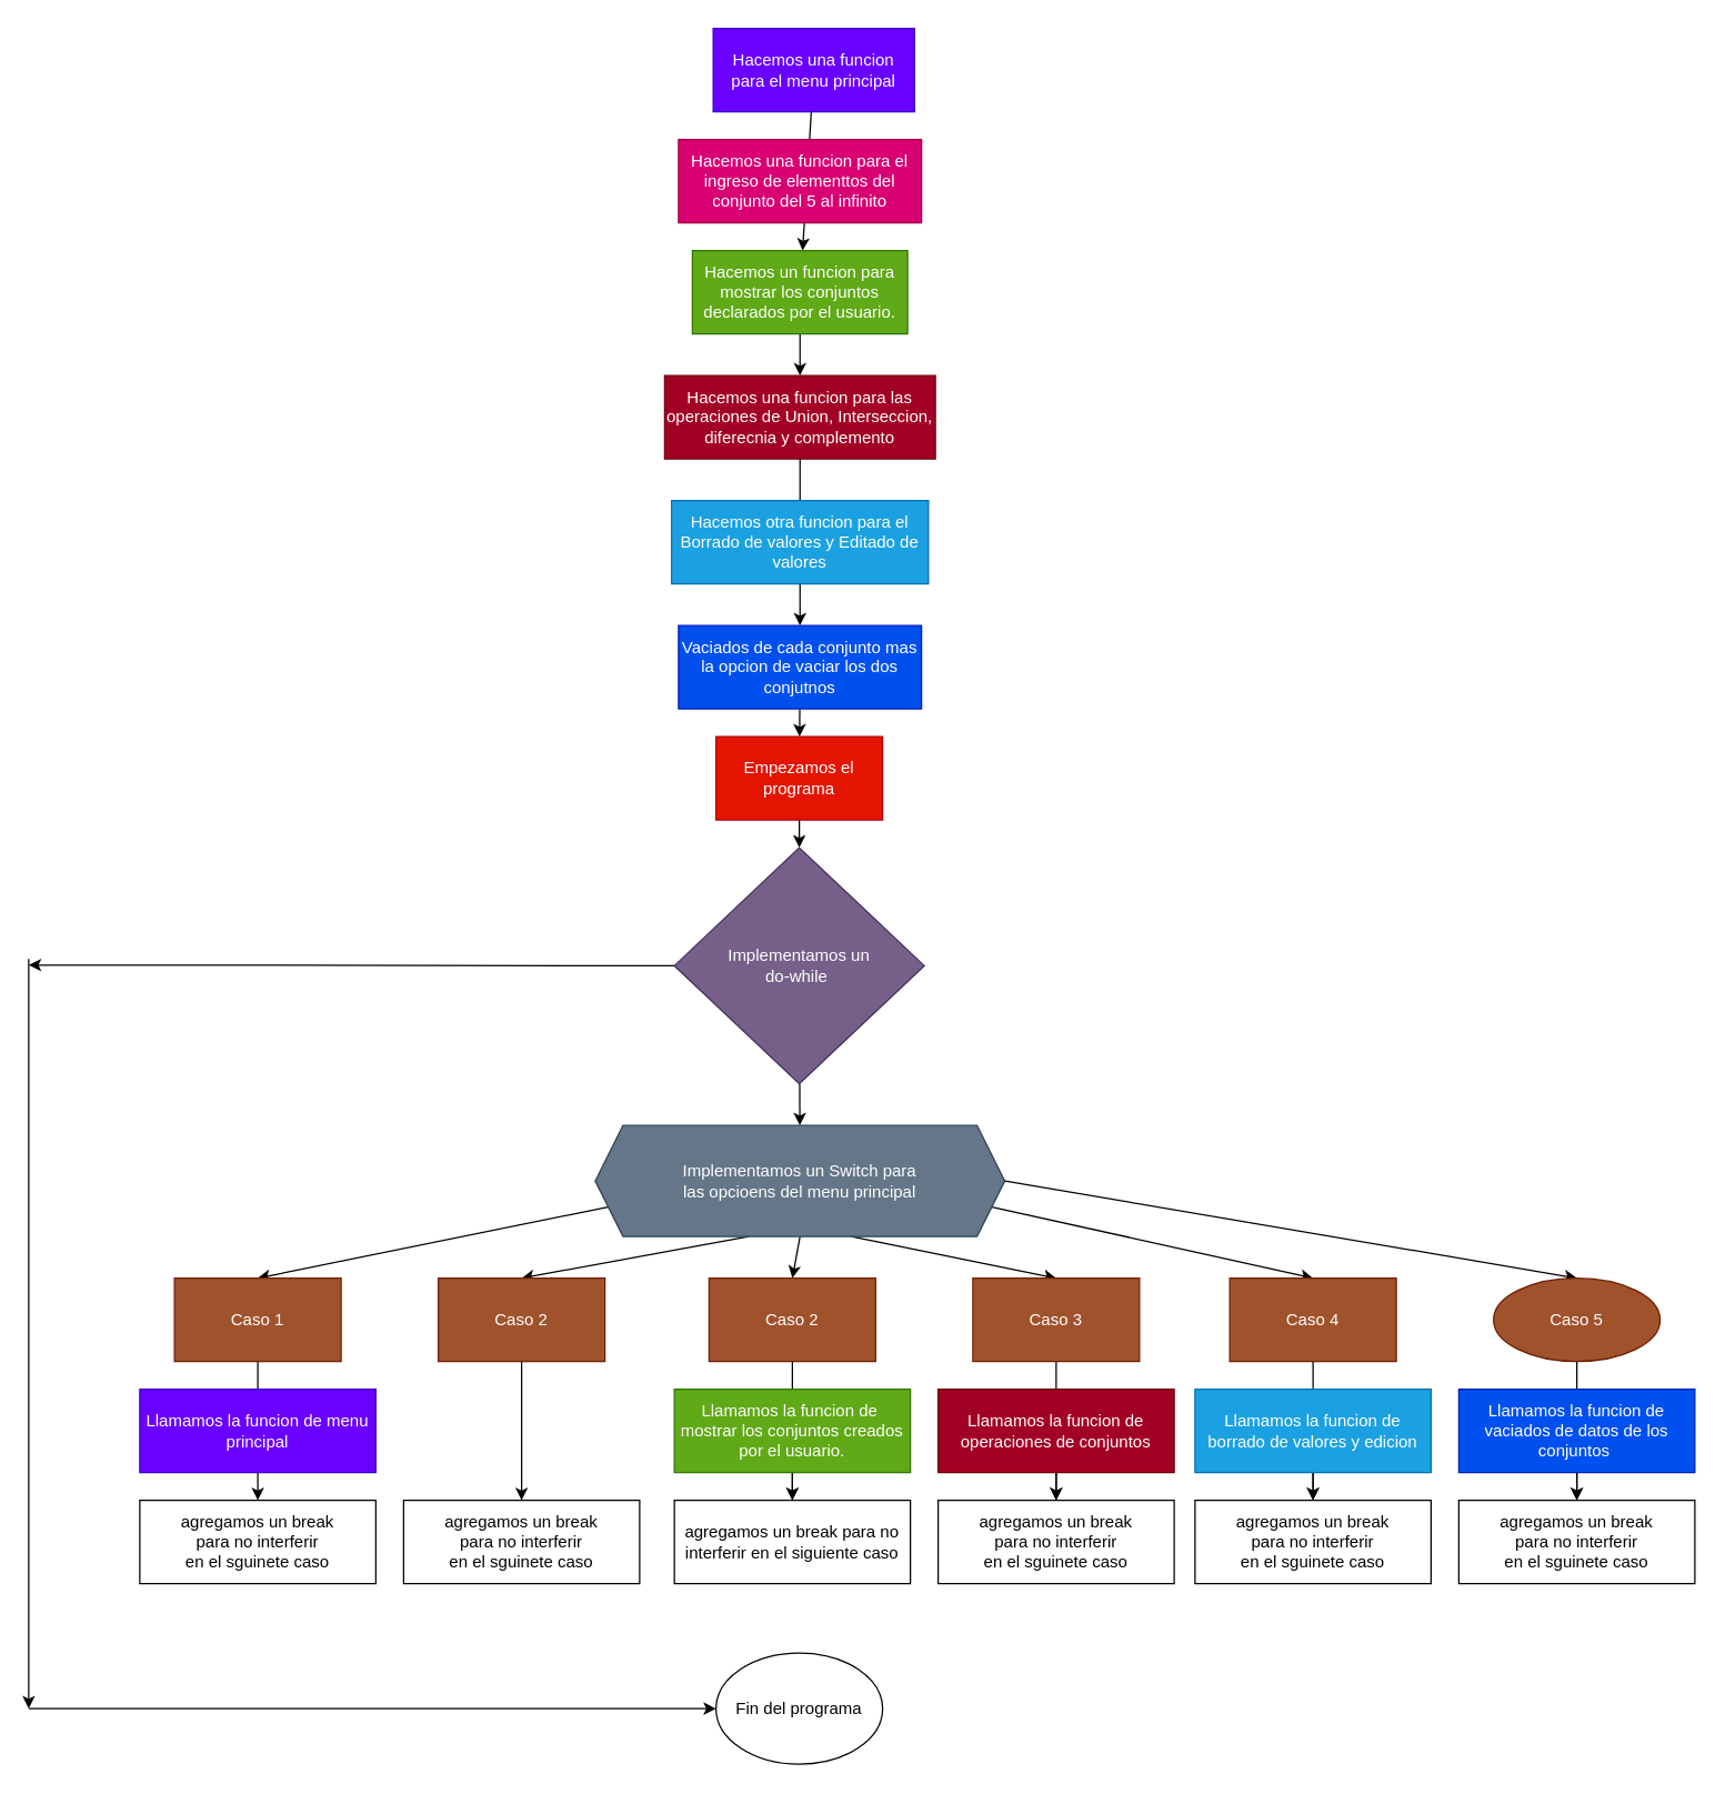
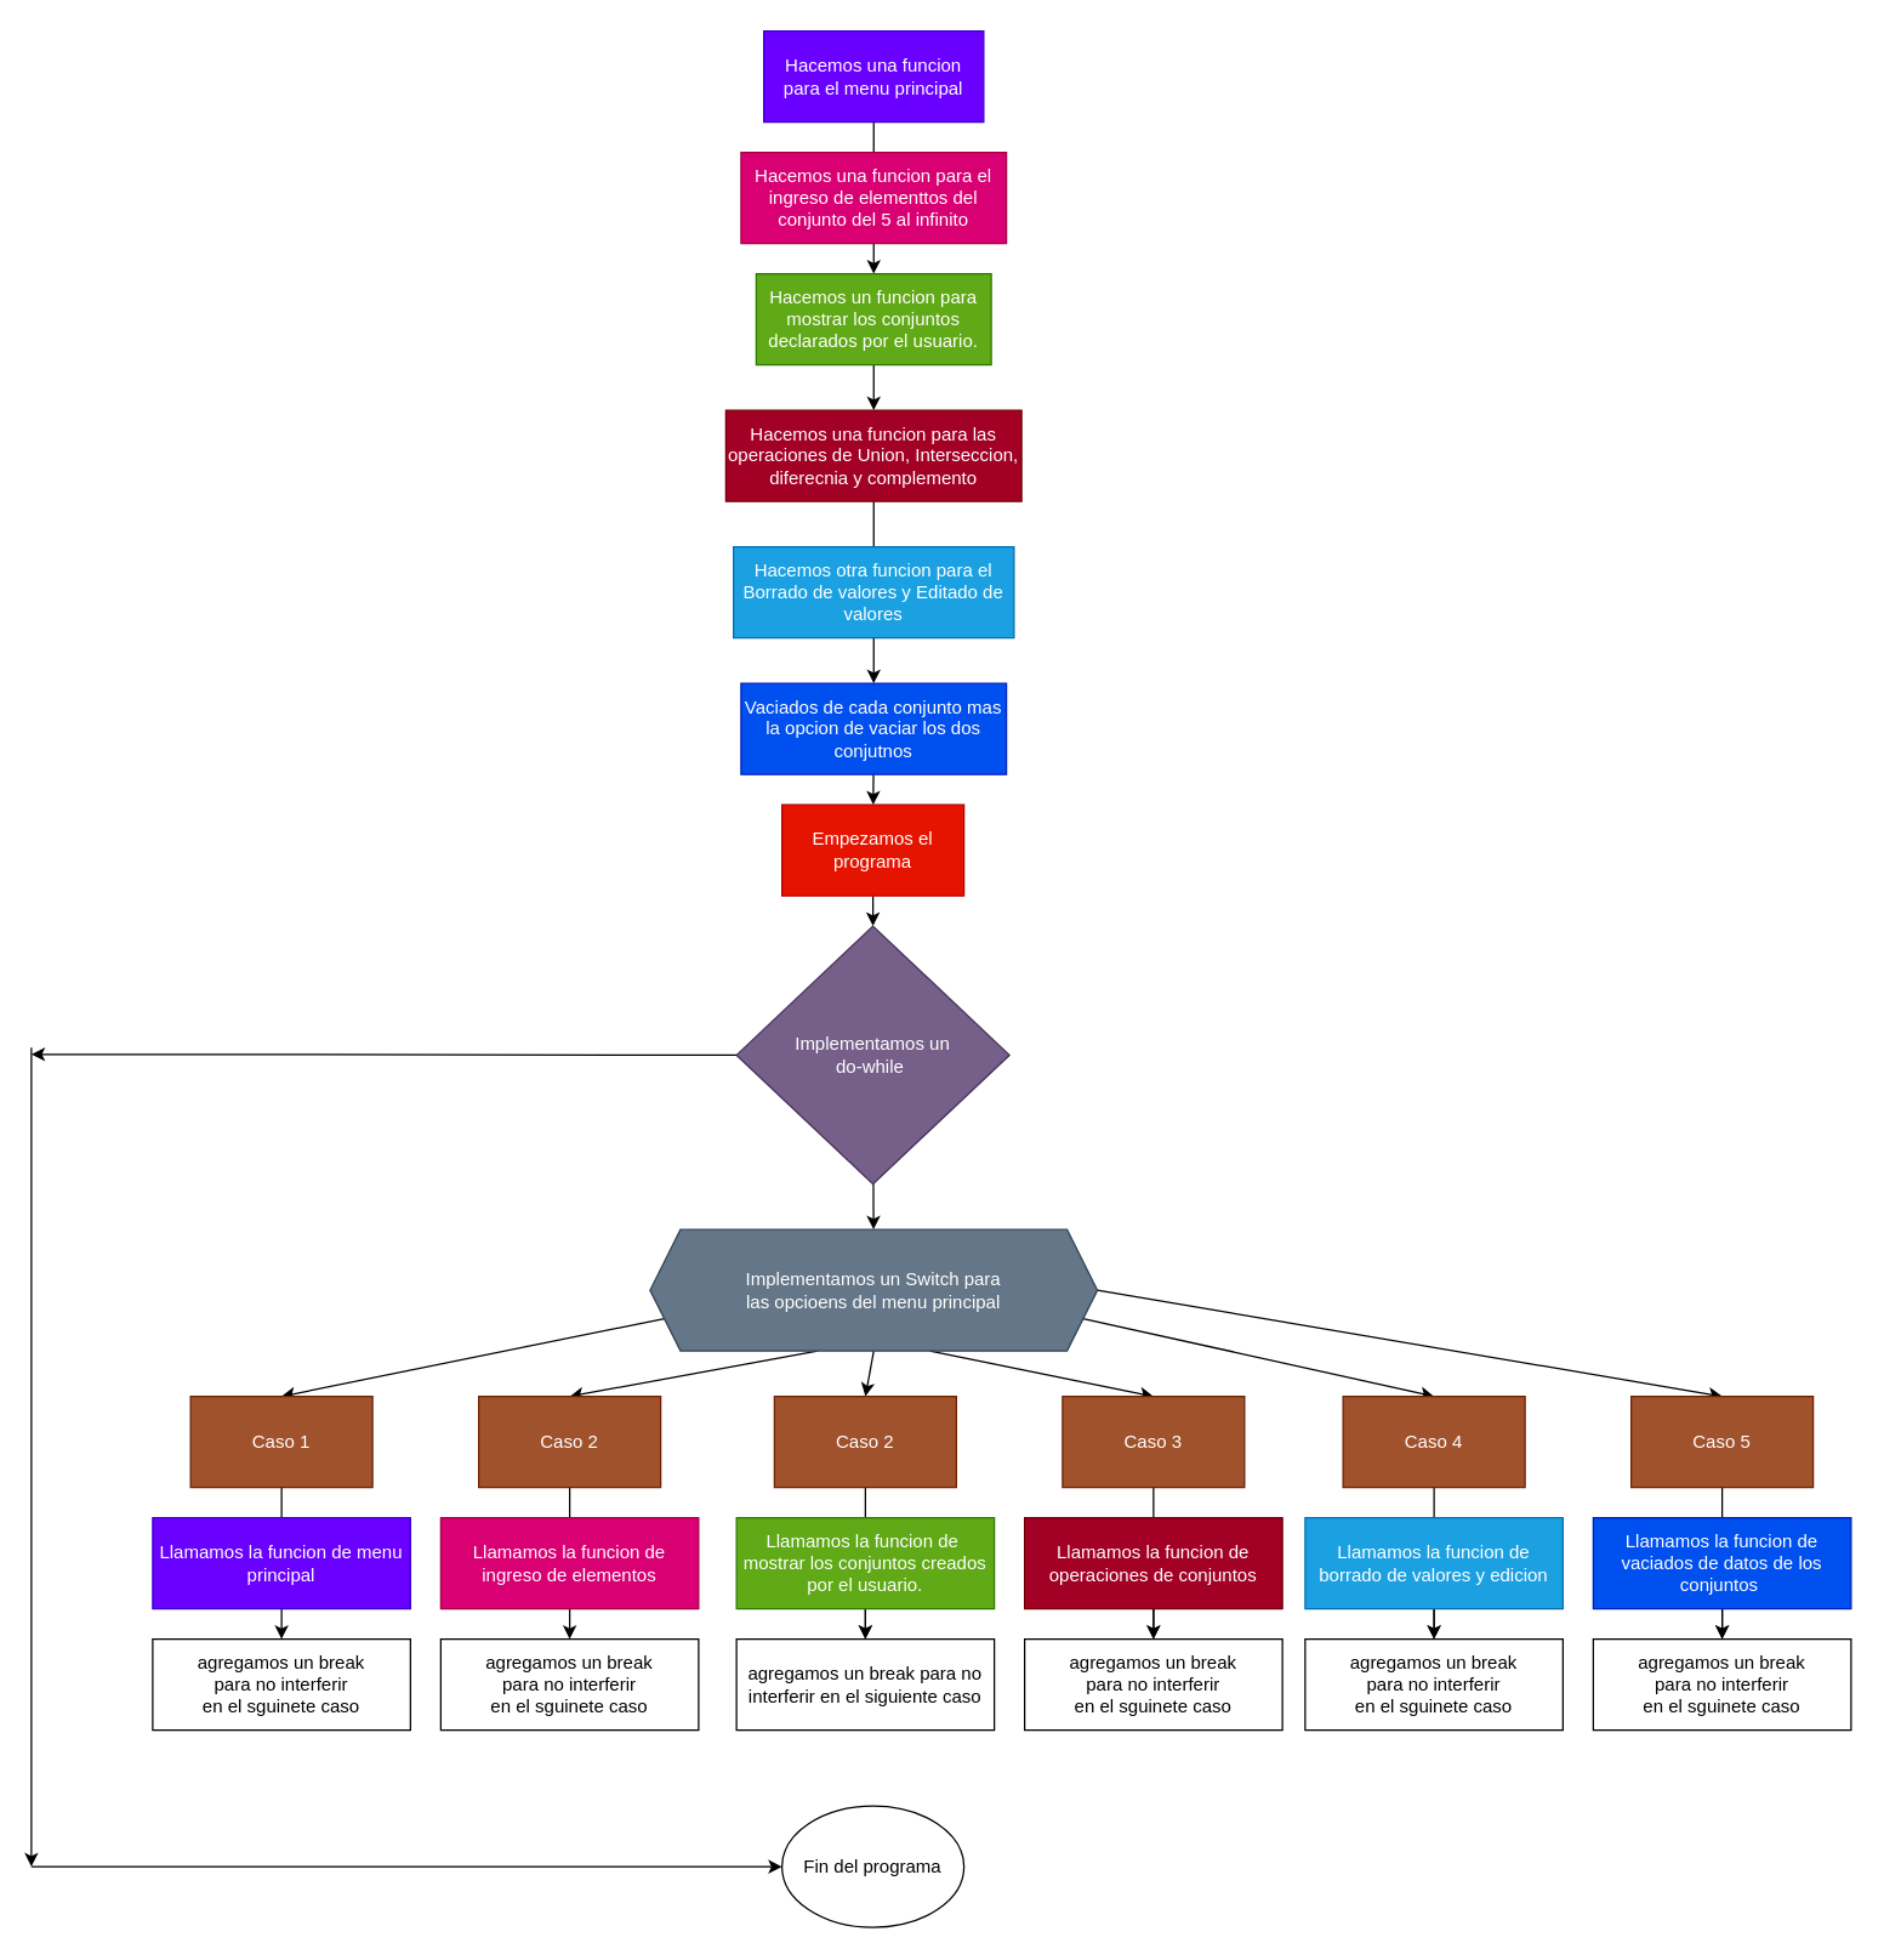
  <mxCell id="0" />
  <mxCell id="1" parent="0" />
  <mxCell id="2" value="" style="edgeStyle=none;html=1;startArrow=none;" edge="1" parent="1" source="32" target="7"><mxGeometry relative="1" as="geometry" /></mxCell>
  <mxCell id="3" value="" style="edgeStyle=none;html=1;" edge="1" parent="1" source="4" target="32"><mxGeometry relative="1" as="geometry" /></mxCell>
- <mxCell id="4" value="Hacemos una funcion para el menu principal" style="rounded=0;whiteSpace=wrap;html=1;fillColor=#6a00ff;fontColor=#ffffff;strokeColor=#3700CC;" vertex="1" parent="1"><mxGeometry x="513" y="20" width="145" height="60" as="geometry" /></mxCell>
+ <mxCell id="4" value="Hacemos una funcion para el menu principal" style="rounded=0;whiteSpace=wrap;html=1;fillColor=#6a00ff;fontColor=#ffffff;strokeColor=#3700CC;" vertex="1" parent="1"><mxGeometry x="503" y="20" width="145" height="60" as="geometry" /></mxCell>
  <mxCell id="5" value="Hacemos una funcion para el ingreso de elementtos del conjunto del 5 al infinito" style="rounded=0;whiteSpace=wrap;html=1;fillColor=#d80073;fontColor=#ffffff;strokeColor=#A50040;" vertex="1" parent="1"><mxGeometry x="488" y="100" width="175" height="60" as="geometry" /></mxCell>
  <mxCell id="6" value="" style="edgeStyle=none;html=1;" edge="1" parent="1" source="7" target="10"><mxGeometry relative="1" as="geometry" /></mxCell>
  <mxCell id="7" value="Hacemos una funcion para las operaciones de Union, Interseccion, diferecnia y complemento" style="rounded=0;whiteSpace=wrap;html=1;fillColor=#a20025;fontColor=#ffffff;strokeColor=#6F0000;" vertex="1" parent="1"><mxGeometry x="478" y="270" width="195" height="60" as="geometry" /></mxCell>
  <mxCell id="8" value="Hacemos otra funcion para el Borrado de valores y Editado de valores" style="rounded=0;whiteSpace=wrap;html=1;fillColor=#1ba1e2;fontColor=#ffffff;strokeColor=#006EAF;" vertex="1" parent="1"><mxGeometry x="483" y="360" width="185" height="60" as="geometry" /></mxCell>
  <mxCell id="9" value="" style="edgeStyle=none;html=1;" edge="1" parent="1" source="10" target="12"><mxGeometry relative="1" as="geometry" /></mxCell>
  <mxCell id="10" value="Vaciados de cada conjunto mas la opcion de vaciar los dos conjutnos" style="rounded=0;whiteSpace=wrap;html=1;fillColor=#0050ef;fontColor=#ffffff;strokeColor=#001DBC;" vertex="1" parent="1"><mxGeometry x="488" y="450" width="175" height="60" as="geometry" /></mxCell>
  <mxCell id="11" value="" style="edgeStyle=none;html=1;" edge="1" parent="1" source="12" target="15"><mxGeometry relative="1" as="geometry" /></mxCell>
  <mxCell id="12" value="Empezamos el programa" style="rounded=0;whiteSpace=wrap;html=1;fillColor=#e51400;fontColor=#ffffff;strokeColor=#B20000;" vertex="1" parent="1"><mxGeometry x="515" y="530" width="120" height="60" as="geometry" /></mxCell>
  <mxCell id="13" value="" style="edgeStyle=none;html=1;" edge="1" parent="1" source="15" target="22"><mxGeometry relative="1" as="geometry" /></mxCell>
  <mxCell id="14" style="edgeStyle=none;html=1;exitX=0;exitY=0.5;exitDx=0;exitDy=0;" edge="1" parent="1" source="15"><mxGeometry relative="1" as="geometry"><mxPoint x="20" y="694.5" as="targetPoint" /></mxGeometry></mxCell>
  <mxCell id="15" value="Implementamos un &lt;br&gt;do-while&amp;nbsp;" style="rhombus;whiteSpace=wrap;html=1;fillColor=#76608a;fontColor=#ffffff;strokeColor=#432D57;" vertex="1" parent="1"><mxGeometry x="485" y="610" width="180" height="170" as="geometry" /></mxCell>
  <mxCell id="16" style="edgeStyle=none;html=1;exitX=0;exitY=0.75;exitDx=0;exitDy=0;entryX=0.5;entryY=0;entryDx=0;entryDy=0;" edge="1" parent="1" source="22" target="24"><mxGeometry relative="1" as="geometry" /></mxCell>
  <mxCell id="17" style="edgeStyle=none;html=1;exitX=0.375;exitY=1;exitDx=0;exitDy=0;entryX=0.5;entryY=0;entryDx=0;entryDy=0;" edge="1" parent="1" source="22" target="52"><mxGeometry relative="1" as="geometry" /></mxCell>
  <mxCell id="18" style="edgeStyle=none;html=1;exitX=0.5;exitY=1;exitDx=0;exitDy=0;entryX=0.5;entryY=0;entryDx=0;entryDy=0;" edge="1" parent="1" source="22" target="28"><mxGeometry relative="1" as="geometry" /></mxCell>
  <mxCell id="19" style="edgeStyle=none;html=1;exitX=0.625;exitY=1;exitDx=0;exitDy=0;entryX=0.5;entryY=0;entryDx=0;entryDy=0;" edge="1" parent="1" source="22" target="34"><mxGeometry relative="1" as="geometry" /></mxCell>
  <mxCell id="20" style="edgeStyle=none;html=1;exitX=1;exitY=0.75;exitDx=0;exitDy=0;entryX=0.5;entryY=0;entryDx=0;entryDy=0;" edge="1" parent="1" source="22" target="39"><mxGeometry relative="1" as="geometry" /></mxCell>
  <mxCell id="21" style="edgeStyle=none;html=1;exitX=1;exitY=0.5;exitDx=0;exitDy=0;entryX=0.5;entryY=0;entryDx=0;entryDy=0;" edge="1" parent="1" source="22" target="44"><mxGeometry relative="1" as="geometry" /></mxCell>
  <mxCell id="22" value="Implementamos un Switch para &lt;br&gt;las opcioens del menu principal" style="shape=hexagon;perimeter=hexagonPerimeter2;whiteSpace=wrap;html=1;fixedSize=1;fillColor=#647687;fontColor=#ffffff;strokeColor=#314354;" vertex="1" parent="1"><mxGeometry x="428" y="810" width="295" height="80" as="geometry" /></mxCell>
  <mxCell id="23" value="" style="edgeStyle=none;html=1;" edge="1" parent="1" source="24"><mxGeometry relative="1" as="geometry"><mxPoint x="185" y="1080" as="targetPoint" /></mxGeometry></mxCell>
  <mxCell id="24" value="Caso 1" style="rounded=0;whiteSpace=wrap;html=1;fillColor=#a0522d;fontColor=#ffffff;strokeColor=#6D1F00;" vertex="1" parent="1"><mxGeometry x="125" y="920" width="120" height="60" as="geometry" /></mxCell>
  <mxCell id="25" value="Llamamos la funcion de menu principal" style="rounded=0;whiteSpace=wrap;html=1;fillColor=#6a00ff;fontColor=#ffffff;strokeColor=#3700CC;" vertex="1" parent="1"><mxGeometry x="100" y="1000" width="170" height="60" as="geometry" /></mxCell>
  <mxCell id="26" value="agregamos un break&lt;br&gt;para no interferir&lt;br&gt;en el sguinete caso" style="rounded=0;whiteSpace=wrap;html=1;" vertex="1" parent="1"><mxGeometry x="100" y="1080" width="170" height="60" as="geometry" /></mxCell>
  <mxCell id="27" value="" style="edgeStyle=none;html=1;" edge="1" parent="1" source="28" target="31"><mxGeometry relative="1" as="geometry" /></mxCell>
  <mxCell id="28" value="Caso 2" style="rounded=0;whiteSpace=wrap;html=1;fillColor=#a0522d;fontColor=#ffffff;strokeColor=#6D1F00;" vertex="1" parent="1"><mxGeometry x="510" y="920" width="120" height="60" as="geometry" /></mxCell>
  <mxCell id="29" value="" style="edgeStyle=none;html=1;" edge="1" parent="1" source="30" target="31"><mxGeometry relative="1" as="geometry" /></mxCell>
  <mxCell id="30" value="Llamamos la funcion de&amp;nbsp; mostrar los conjuntos creados por el usuario." style="rounded=0;whiteSpace=wrap;html=1;fillColor=#60a917;fontColor=#ffffff;strokeColor=#2D7600;" vertex="1" parent="1"><mxGeometry x="485" y="1000" width="170" height="60" as="geometry" /></mxCell>
  <mxCell id="31" value="agregamos un break para no interferir en el siguiente caso" style="rounded=0;whiteSpace=wrap;html=1;" vertex="1" parent="1"><mxGeometry x="485" y="1080" width="170" height="60" as="geometry" /></mxCell>
  <mxCell id="32" value="Hacemos un funcion para mostrar los conjuntos declarados por el usuario." style="rounded=0;whiteSpace=wrap;html=1;fillColor=#60a917;fontColor=#ffffff;strokeColor=#2D7600;" vertex="1" parent="1"><mxGeometry x="498" y="180" width="155" height="60" as="geometry" /></mxCell>
  <mxCell id="33" value="" style="edgeStyle=none;html=1;" edge="1" parent="1" source="34" target="37"><mxGeometry relative="1" as="geometry" /></mxCell>
  <mxCell id="34" value="Caso 3" style="rounded=0;whiteSpace=wrap;html=1;fillColor=#a0522d;fontColor=#ffffff;strokeColor=#6D1F00;" vertex="1" parent="1"><mxGeometry x="700" y="920" width="120" height="60" as="geometry" /></mxCell>
  <mxCell id="35" value="" style="edgeStyle=none;html=1;" edge="1" parent="1" source="36" target="37"><mxGeometry relative="1" as="geometry" /></mxCell>
  <mxCell id="36" value="Llamamos la funcion de operaciones de conjuntos" style="rounded=0;whiteSpace=wrap;html=1;fillColor=#a20025;fontColor=#ffffff;strokeColor=#6F0000;" vertex="1" parent="1"><mxGeometry x="675" y="1000" width="170" height="60" as="geometry" /></mxCell>
  <mxCell id="37" value="agregamos un break&lt;br&gt;para no interferir&lt;br&gt;en el sguinete caso" style="rounded=0;whiteSpace=wrap;html=1;" vertex="1" parent="1"><mxGeometry x="675" y="1080" width="170" height="60" as="geometry" /></mxCell>
  <mxCell id="38" value="" style="edgeStyle=none;html=1;" edge="1" parent="1" source="39" target="42"><mxGeometry relative="1" as="geometry" /></mxCell>
  <mxCell id="39" value="Caso 4" style="rounded=0;whiteSpace=wrap;html=1;fillColor=#a0522d;fontColor=#ffffff;strokeColor=#6D1F00;" vertex="1" parent="1"><mxGeometry x="885" y="920" width="120" height="60" as="geometry" /></mxCell>
  <mxCell id="40" value="" style="edgeStyle=none;html=1;" edge="1" parent="1" source="41" target="42"><mxGeometry relative="1" as="geometry" /></mxCell>
  <mxCell id="41" value="Llamamos la funcion de borrado de valores y edicion" style="rounded=0;whiteSpace=wrap;html=1;fillColor=#1ba1e2;fontColor=#ffffff;strokeColor=#006EAF;" vertex="1" parent="1"><mxGeometry x="860" y="1000" width="170" height="60" as="geometry" /></mxCell>
  <mxCell id="42" value="agregamos un break&lt;br&gt;para no interferir&lt;br&gt;en el sguinete caso" style="rounded=0;whiteSpace=wrap;html=1;" vertex="1" parent="1"><mxGeometry x="860" y="1080" width="170" height="60" as="geometry" /></mxCell>
  <mxCell id="43" value="" style="edgeStyle=none;html=1;" edge="1" parent="1" source="44" target="47"><mxGeometry relative="1" as="geometry" /></mxCell>
- <mxCell id="44" value="Caso 5" style="ellipse;whiteSpace=wrap;html=1;fillColor=#a0522d;fontColor=#ffffff;strokeColor=#6D1F00;" vertex="1" parent="1"><mxGeometry x="1075" y="920" width="120" height="60" as="geometry" /></mxCell>
+ <mxCell id="44" value="Caso 5" style="rounded=0;whiteSpace=wrap;html=1;fillColor=#a0522d;fontColor=#ffffff;strokeColor=#6D1F00;" vertex="1" parent="1"><mxGeometry x="1075" y="920" width="120" height="60" as="geometry" /></mxCell>
  <mxCell id="45" value="" style="edgeStyle=none;html=1;" edge="1" parent="1" source="46" target="47"><mxGeometry relative="1" as="geometry" /></mxCell>
  <mxCell id="46" value="Llamamos la funcion de vaciados de datos de los conjuntos&amp;nbsp;" style="rounded=0;whiteSpace=wrap;html=1;fillColor=#0050ef;fontColor=#ffffff;strokeColor=#001DBC;" vertex="1" parent="1"><mxGeometry x="1050" y="1000" width="170" height="60" as="geometry" /></mxCell>
  <mxCell id="47" value="agregamos un break&lt;br&gt;para no interferir&lt;br&gt;en el sguinete caso" style="rounded=0;whiteSpace=wrap;html=1;" vertex="1" parent="1"><mxGeometry x="1050" y="1080" width="170" height="60" as="geometry" /></mxCell>
  <mxCell id="48" value="Fin del programa" style="ellipse;whiteSpace=wrap;html=1;" vertex="1" parent="1"><mxGeometry x="515" y="1190" width="120" height="80" as="geometry" /></mxCell>
  <mxCell id="49" value="" style="endArrow=classic;html=1;" edge="1" parent="1"><mxGeometry width="50" height="50" relative="1" as="geometry"><mxPoint x="20" y="690" as="sourcePoint" /><mxPoint x="20" y="1230" as="targetPoint" /></mxGeometry></mxCell>
  <mxCell id="50" value="" style="endArrow=classic;html=1;entryX=0;entryY=0.5;entryDx=0;entryDy=0;" edge="1" parent="1" target="48"><mxGeometry width="50" height="50" relative="1" as="geometry"><mxPoint x="20" y="1230" as="sourcePoint" /><mxPoint x="520" y="880" as="targetPoint" /></mxGeometry></mxCell>
  <mxCell id="51" value="" style="edgeStyle=none;html=1;" edge="1" parent="1" source="52"><mxGeometry relative="1" as="geometry"><mxPoint x="375" y="1080" as="targetPoint" /></mxGeometry></mxCell>
  <mxCell id="52" value="Caso 2" style="rounded=0;whiteSpace=wrap;html=1;fillColor=#a0522d;fontColor=#ffffff;strokeColor=#6D1F00;" vertex="1" parent="1"><mxGeometry x="315" y="920" width="120" height="60" as="geometry" /></mxCell>
+ <mxCell id="53" value="Llamamos la funcion de ingreso de elementos" style="rounded=0;whiteSpace=wrap;html=1;fillColor=#d80073;fontColor=#ffffff;strokeColor=#A50040;" vertex="1" parent="1"><mxGeometry x="290" y="1000" width="170" height="60" as="geometry" /></mxCell>
  <mxCell id="54" value="agregamos un break&lt;br&gt;para no interferir&lt;br&gt;en el sguinete caso" style="rounded=0;whiteSpace=wrap;html=1;" vertex="1" parent="1"><mxGeometry x="290" y="1080" width="170" height="60" as="geometry" /></mxCell>
